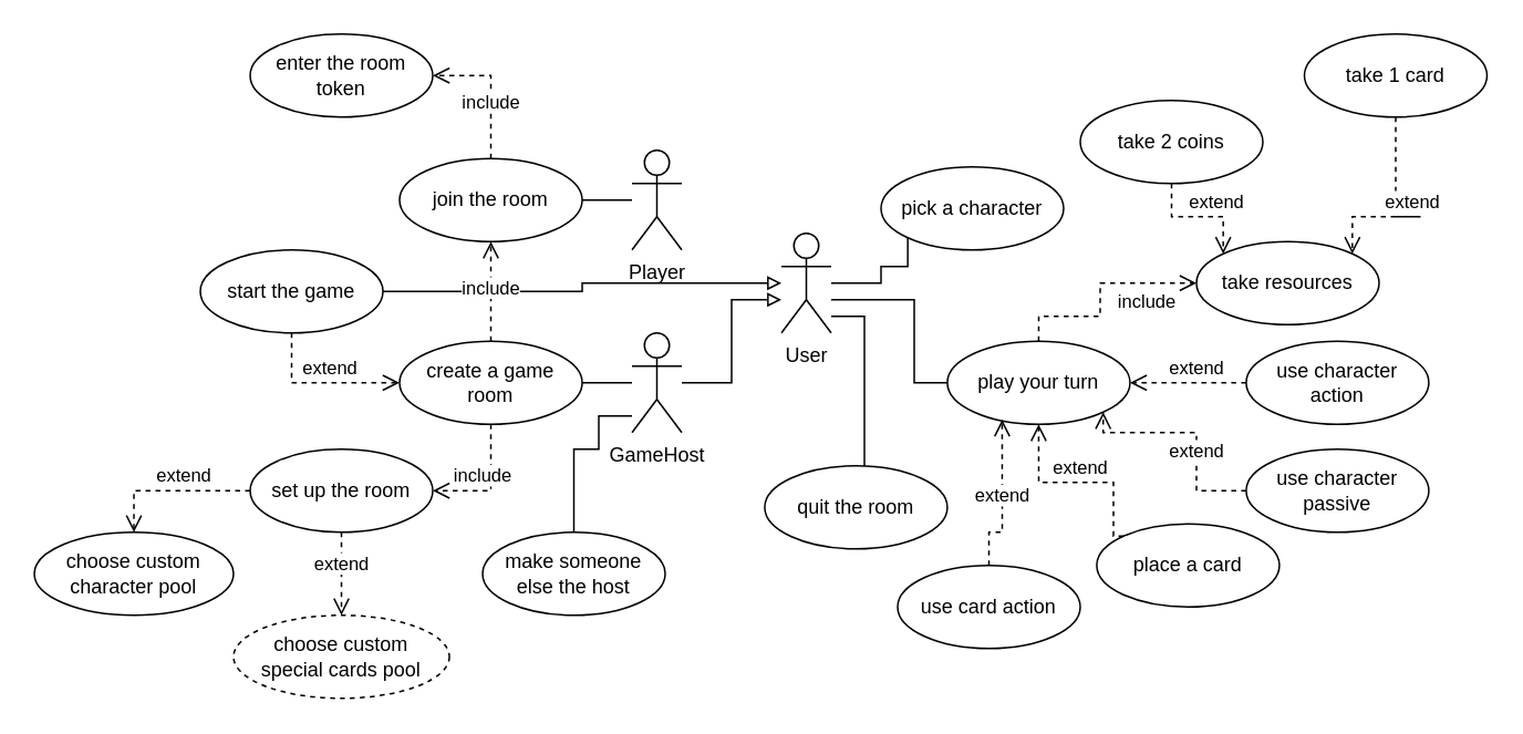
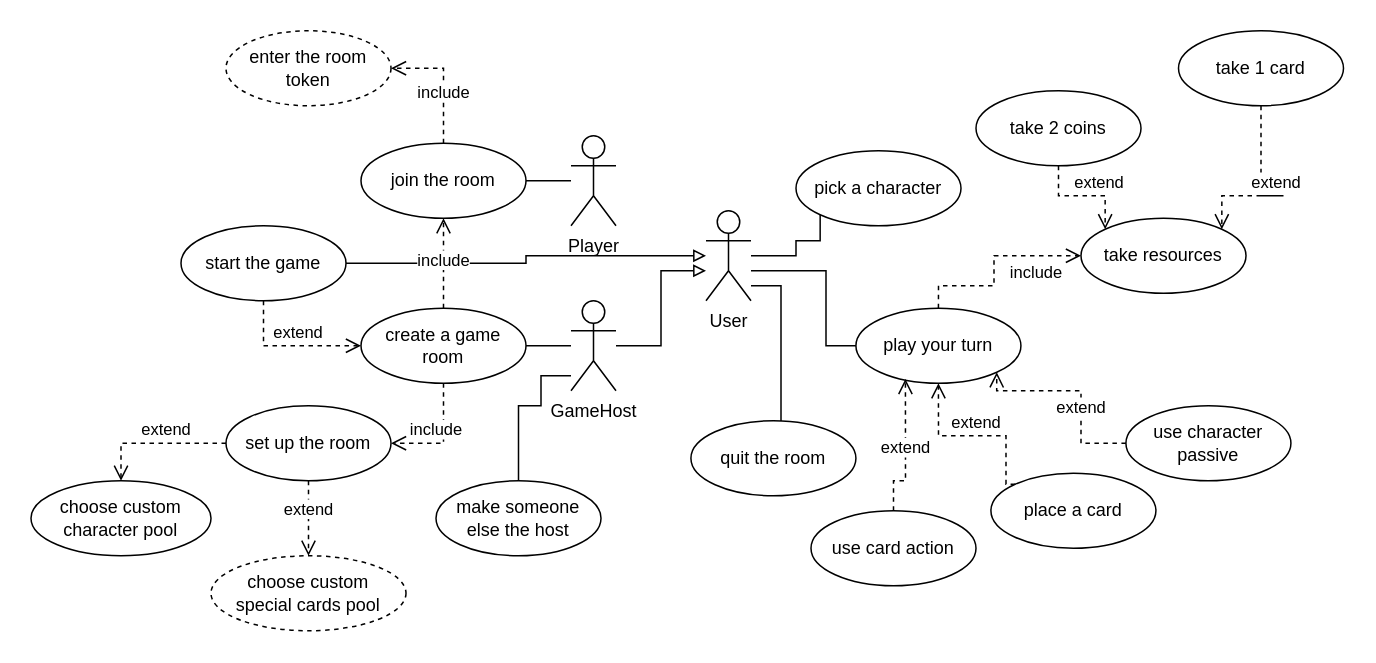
  <mxCell id="0" />
  <mxCell id="1" parent="0" />
  <mxCell id="2" value="" style="edgeStyle=orthogonalEdgeStyle;rounded=0;orthogonalLoop=1;jettySize=auto;html=1;startArrow=none;startFill=0;endArrow=none;endFill=0;" edge="1" parent="1" source="4" target="16"><mxGeometry relative="1" as="geometry"><Array as="points" /></mxGeometry></mxCell>
  <mxCell id="3" value="" style="edgeStyle=orthogonalEdgeStyle;rounded=0;orthogonalLoop=1;jettySize=auto;html=1;startArrow=none;startFill=0;endArrow=none;endFill=0;" edge="1" parent="1" source="12" target="42"><mxGeometry relative="1" as="geometry"><Array as="points"><mxPoint x="520" y="190" /></Array></mxGeometry></mxCell>
  <mxCell id="4" value="Player" style="shape=umlActor;verticalLabelPosition=bottom;verticalAlign=top;html=1;outlineConnect=0;" vertex="1" parent="1"><mxGeometry x="380" y="90" width="30" height="60" as="geometry" /></mxCell>
  <mxCell id="5" value="create a game&lt;br&gt;room" style="ellipse;whiteSpace=wrap;html=1;" vertex="1" parent="1"><mxGeometry x="240" y="205" width="110" height="50" as="geometry" /></mxCell>
  <mxCell id="6" value="" style="edgeStyle=orthogonalEdgeStyle;rounded=0;orthogonalLoop=1;jettySize=auto;html=1;startArrow=none;startFill=0;endArrow=none;endFill=0;entryX=1;entryY=0.5;entryDx=0;entryDy=0;" edge="1" parent="1" source="8" target="5"><mxGeometry relative="1" as="geometry"><Array as="points" /></mxGeometry></mxCell>
  <mxCell id="7" value="" style="edgeStyle=orthogonalEdgeStyle;rounded=0;orthogonalLoop=1;jettySize=auto;html=1;startArrow=none;startFill=0;endArrow=none;endFill=0;entryX=0.5;entryY=0;entryDx=0;entryDy=0;" edge="1" parent="1" source="8" target="43"><mxGeometry relative="1" as="geometry"><Array as="points"><mxPoint x="360" y="250" /><mxPoint x="360" y="270" /><mxPoint x="345" y="270" /></Array></mxGeometry></mxCell>
  <mxCell id="8" value="GameHost" style="shape=umlActor;verticalLabelPosition=bottom;verticalAlign=top;html=1;outlineConnect=0;" vertex="1" parent="1"><mxGeometry x="380" y="200" width="30" height="60" as="geometry" /></mxCell>
  <mxCell id="9" style="edgeStyle=orthogonalEdgeStyle;rounded=0;orthogonalLoop=1;jettySize=auto;html=1;endArrow=none;endFill=0;startArrow=block;startFill=0;" edge="1" parent="1" source="12" target="17"><mxGeometry relative="1" as="geometry" /></mxCell>
  <mxCell id="10" value="" style="edgeStyle=orthogonalEdgeStyle;rounded=0;orthogonalLoop=1;jettySize=auto;html=1;startArrow=none;startFill=0;endArrow=none;endFill=0;entryX=0;entryY=1;entryDx=0;entryDy=0;" edge="1" parent="1" source="12" target="22"><mxGeometry relative="1" as="geometry"><Array as="points"><mxPoint x="530" y="170" /><mxPoint x="530" y="160" /><mxPoint x="546" y="160" /></Array></mxGeometry></mxCell>
  <mxCell id="11" value="" style="edgeStyle=orthogonalEdgeStyle;rounded=0;orthogonalLoop=1;jettySize=auto;html=1;startArrow=none;startFill=0;endArrow=none;endFill=0;entryX=0;entryY=0.5;entryDx=0;entryDy=0;" edge="1" parent="1" source="12" target="27"><mxGeometry relative="1" as="geometry"><Array as="points"><mxPoint x="550" y="180" /><mxPoint x="550" y="230" /></Array></mxGeometry></mxCell>
  <mxCell id="12" value="User" style="shape=umlActor;verticalLabelPosition=bottom;verticalAlign=top;html=1;outlineConnect=0;" vertex="1" parent="1"><mxGeometry x="470" y="140" width="30" height="60" as="geometry" /></mxCell>
  <mxCell id="13" style="edgeStyle=orthogonalEdgeStyle;rounded=0;orthogonalLoop=1;jettySize=auto;html=1;endArrow=none;endFill=0;startArrow=block;startFill=0;" edge="1" parent="1" source="12" target="8"><mxGeometry relative="1" as="geometry"><mxPoint x="-50" y="180" as="sourcePoint" /><mxPoint x="10" y="130" as="targetPoint" /><Array as="points"><mxPoint x="440" y="180" /><mxPoint x="440" y="230" /></Array></mxGeometry></mxCell>
  <mxCell id="14" value="set up the room" style="ellipse;whiteSpace=wrap;html=1;" vertex="1" parent="1"><mxGeometry x="150" y="270" width="110" height="50" as="geometry" /></mxCell>
  <mxCell id="15" value="include" style="html=1;verticalAlign=bottom;endArrow=open;dashed=1;endSize=8;rounded=0;edgeStyle=orthogonalEdgeStyle;exitX=0.5;exitY=1;exitDx=0;exitDy=0;entryX=1;entryY=0.5;entryDx=0;entryDy=0;" edge="1" parent="1" source="5" target="14"><mxGeometry x="0.2" relative="1" as="geometry"><mxPoint x="320" y="180" as="sourcePoint" /><mxPoint x="240" y="180" as="targetPoint" /><mxPoint as="offset" /></mxGeometry></mxCell>
  <mxCell id="16" value="join the room" style="ellipse;whiteSpace=wrap;html=1;" vertex="1" parent="1"><mxGeometry x="240" y="95" width="110" height="50" as="geometry" /></mxCell>
  <mxCell id="17" value="start the game" style="ellipse;whiteSpace=wrap;html=1;" vertex="1" parent="1"><mxGeometry x="120" y="150" width="110" height="50" as="geometry" /></mxCell>
  <mxCell id="18" value="include" style="html=1;verticalAlign=bottom;endArrow=open;dashed=1;endSize=8;rounded=0;edgeStyle=orthogonalEdgeStyle;exitX=0.5;exitY=0;exitDx=0;exitDy=0;entryX=0.5;entryY=1;entryDx=0;entryDy=0;" edge="1" parent="1" source="5" target="16"><mxGeometry x="-0.238" relative="1" as="geometry"><mxPoint x="305" y="300" as="sourcePoint" /><mxPoint x="360" y="325" as="targetPoint" /><mxPoint as="offset" /></mxGeometry></mxCell>
  <mxCell id="19" value="extend" style="html=1;verticalAlign=bottom;endArrow=open;dashed=1;endSize=8;rounded=0;edgeStyle=orthogonalEdgeStyle;exitX=0.5;exitY=1;exitDx=0;exitDy=0;entryX=0;entryY=0.5;entryDx=0;entryDy=0;" edge="1" parent="1" source="17" target="5"><mxGeometry x="0.112" relative="1" as="geometry"><mxPoint x="305" y="215" as="sourcePoint" /><mxPoint x="305" y="155" as="targetPoint" /><mxPoint as="offset" /><Array as="points"><mxPoint x="175" y="230" /></Array></mxGeometry></mxCell>
- <mxCell id="20" value="enter the room&lt;br&gt;token" style="ellipse;whiteSpace=wrap;html=1;" vertex="1" parent="1"><mxGeometry x="150" y="20" width="110" height="50" as="geometry" /></mxCell>
+ <mxCell id="20" value="enter the room&lt;br&gt;token" style="ellipse;whiteSpace=wrap;html=1;dashed=1;" vertex="1" parent="1"><mxGeometry x="150" y="20" width="110" height="50" as="geometry" /></mxCell>
  <mxCell id="21" value="include" style="html=1;verticalAlign=bottom;endArrow=open;dashed=1;endSize=8;rounded=0;edgeStyle=orthogonalEdgeStyle;exitX=0.5;exitY=0;exitDx=0;exitDy=0;entryX=1;entryY=0.5;entryDx=0;entryDy=0;" edge="1" parent="1" source="16" target="20"><mxGeometry x="-0.411" relative="1" as="geometry"><mxPoint x="305" y="215" as="sourcePoint" /><mxPoint x="305" y="155" as="targetPoint" /><mxPoint as="offset" /></mxGeometry></mxCell>
  <mxCell id="22" value="pick a character" style="ellipse;whiteSpace=wrap;html=1;" vertex="1" parent="1"><mxGeometry x="530" y="100" width="110" height="50" as="geometry" /></mxCell>
  <mxCell id="23" value="choose custom&lt;br&gt;character pool" style="ellipse;whiteSpace=wrap;html=1;" vertex="1" parent="1"><mxGeometry x="20" y="320" width="120" height="50" as="geometry" /></mxCell>
  <mxCell id="24" value="choose custom&lt;br&gt;special cards pool" style="ellipse;whiteSpace=wrap;html=1;dashed=1;" vertex="1" parent="1"><mxGeometry x="140" y="370" width="130" height="50" as="geometry" /></mxCell>
  <mxCell id="25" value="extend" style="html=1;verticalAlign=bottom;endArrow=open;dashed=1;endSize=8;rounded=0;edgeStyle=orthogonalEdgeStyle;exitX=0;exitY=0.5;exitDx=0;exitDy=0;entryX=0.5;entryY=0;entryDx=0;entryDy=0;" edge="1" parent="1" source="14" target="23"><mxGeometry x="-0.158" relative="1" as="geometry"><mxPoint x="185" y="210" as="sourcePoint" /><mxPoint x="250" y="240" as="targetPoint" /><mxPoint as="offset" /><Array as="points"><mxPoint x="80" y="295" /></Array></mxGeometry></mxCell>
  <mxCell id="26" value="extend" style="html=1;verticalAlign=bottom;endArrow=open;dashed=1;endSize=8;rounded=0;edgeStyle=orthogonalEdgeStyle;exitX=0.5;exitY=1;exitDx=0;exitDy=0;entryX=0.5;entryY=0;entryDx=0;entryDy=0;" edge="1" parent="1" source="14" target="24"><mxGeometry x="0.112" relative="1" as="geometry"><mxPoint x="185" y="210" as="sourcePoint" /><mxPoint x="250" y="240" as="targetPoint" /><mxPoint as="offset" /><Array as="points"><mxPoint x="205" y="350" /><mxPoint x="205" y="350" /></Array></mxGeometry></mxCell>
  <mxCell id="27" value="play your turn" style="ellipse;whiteSpace=wrap;html=1;" vertex="1" parent="1"><mxGeometry x="569.95" y="205" width="110" height="50" as="geometry" /></mxCell>
  <mxCell id="28" value="take resources" style="ellipse;whiteSpace=wrap;html=1;" vertex="1" parent="1"><mxGeometry x="720" y="145" width="110" height="50" as="geometry" /></mxCell>
  <mxCell id="29" value="take 2 coins" style="ellipse;whiteSpace=wrap;html=1;" vertex="1" parent="1"><mxGeometry x="650" y="60" width="110" height="50" as="geometry" /></mxCell>
  <mxCell id="30" value="extend" style="html=1;verticalAlign=bottom;endArrow=open;dashed=1;endSize=8;rounded=0;edgeStyle=orthogonalEdgeStyle;exitX=0.5;exitY=1;exitDx=0;exitDy=0;entryX=0;entryY=0;entryDx=0;entryDy=0;" edge="1" parent="1" source="29" target="28"><mxGeometry x="0.285" relative="1" as="geometry"><mxPoint x="225" y="340" as="sourcePoint" /><mxPoint x="225" y="390" as="targetPoint" /><mxPoint as="offset" /><Array as="points"><mxPoint x="704.95" y="130" /><mxPoint x="735.95" y="130" /></Array></mxGeometry></mxCell>
  <mxCell id="31" value="take 1 card" style="ellipse;whiteSpace=wrap;html=1;" vertex="1" parent="1"><mxGeometry x="785" y="20" width="110" height="50" as="geometry" /></mxCell>
  <mxCell id="32" value="extend" style="html=1;verticalAlign=bottom;endArrow=open;dashed=1;endSize=8;rounded=0;edgeStyle=orthogonalEdgeStyle;exitX=0.5;exitY=1;exitDx=0;exitDy=0;entryX=1;entryY=0;entryDx=0;entryDy=0;" edge="1" parent="1" source="31" target="28"><mxGeometry x="0.152" relative="1" as="geometry"><mxPoint x="830" y="76.19" as="sourcePoint" /><mxPoint x="850.456" y="133.814" as="targetPoint" /><mxPoint as="offset" /><Array as="points"><mxPoint x="854.95" y="130" /><mxPoint x="814.95" y="130" /></Array></mxGeometry></mxCell>
  <mxCell id="33" value="include" style="html=1;verticalAlign=bottom;endArrow=open;dashed=1;endSize=8;rounded=0;edgeStyle=orthogonalEdgeStyle;exitX=0.5;exitY=0;exitDx=0;exitDy=0;entryX=0;entryY=0.5;entryDx=0;entryDy=0;" edge="1" parent="1" source="27" target="28"><mxGeometry x="0.538" y="-20" relative="1" as="geometry"><mxPoint x="661.891" y="192.322" as="sourcePoint" /><mxPoint x="719.95" y="212" as="targetPoint" /><mxPoint as="offset" /><Array as="points"><mxPoint x="624.95" y="190" /><mxPoint x="661.95" y="190" /><mxPoint x="661.95" y="170" /></Array></mxGeometry></mxCell>
  <mxCell id="34" value="place a card" style="ellipse;whiteSpace=wrap;html=1;" vertex="1" parent="1"><mxGeometry x="659.95" y="315" width="110" height="50" as="geometry" /></mxCell>
  <mxCell id="35" value="extend" style="html=1;verticalAlign=bottom;endArrow=open;dashed=1;endSize=8;rounded=0;edgeStyle=orthogonalEdgeStyle;exitX=0;exitY=0;exitDx=0;exitDy=0;entryX=0.5;entryY=1;entryDx=0;entryDy=0;" edge="1" parent="1" source="34" target="27"><mxGeometry x="-0.013" relative="1" as="geometry"><mxPoint x="733" y="130" as="sourcePoint" /><mxPoint x="764.109" y="167.322" as="targetPoint" /><mxPoint as="offset" /><Array as="points"><mxPoint x="669.95" y="322" /><mxPoint x="669.95" y="290" /><mxPoint x="624.95" y="290" /></Array></mxGeometry></mxCell>
- <mxCell id="36" value="use character action" style="ellipse;whiteSpace=wrap;html=1;" vertex="1" parent="1"><mxGeometry x="749.95" y="205" width="110" height="50" as="geometry" /></mxCell>
  <mxCell id="37" value="use character passive" style="ellipse;whiteSpace=wrap;html=1;" vertex="1" parent="1"><mxGeometry x="749.95" y="270" width="110" height="50" as="geometry" /></mxCell>
  <mxCell id="38" value="extend" style="html=1;verticalAlign=bottom;endArrow=open;dashed=1;endSize=8;rounded=0;edgeStyle=orthogonalEdgeStyle;entryX=1;entryY=1;entryDx=0;entryDy=0;exitX=0;exitY=0.5;exitDx=0;exitDy=0;" edge="1" parent="1" source="37" target="27"><mxGeometry x="-0.325" relative="1" as="geometry"><mxPoint x="685.95" y="300" as="sourcePoint" /><mxPoint x="634.95" y="265" as="targetPoint" /><mxPoint as="offset" /><Array as="points"><mxPoint x="719.95" y="295" /><mxPoint x="719.95" y="260" /><mxPoint x="663.95" y="260" /></Array></mxGeometry></mxCell>
- <mxCell id="39" value="extend" style="html=1;verticalAlign=bottom;endArrow=open;dashed=1;endSize=8;rounded=0;edgeStyle=orthogonalEdgeStyle;entryX=1;entryY=0.5;entryDx=0;entryDy=0;exitX=0;exitY=0.5;exitDx=0;exitDy=0;" edge="1" parent="1" source="36" target="27"><mxGeometry x="-0.143" relative="1" as="geometry"><mxPoint x="759.95" y="305" as="sourcePoint" /><mxPoint x="673.841" y="257.678" as="targetPoint" /><mxPoint as="offset" /><Array as="points"><mxPoint x="709.95" y="230" /><mxPoint x="709.95" y="230" /></Array></mxGeometry></mxCell>
  <mxCell id="40" value="use card action" style="ellipse;whiteSpace=wrap;html=1;" vertex="1" parent="1"><mxGeometry x="540" y="340" width="110" height="50" as="geometry" /></mxCell>
  <mxCell id="41" value="extend" style="html=1;verticalAlign=bottom;endArrow=open;dashed=1;endSize=8;rounded=0;edgeStyle=orthogonalEdgeStyle;entryX=0.3;entryY=0.943;entryDx=0;entryDy=0;exitX=0.5;exitY=0;exitDx=0;exitDy=0;entryPerimeter=0;" edge="1" parent="1" source="40" target="27"><mxGeometry x="-0.143" relative="1" as="geometry"><mxPoint x="679.95" y="490" as="sourcePoint" /><mxPoint x="599.95" y="415" as="targetPoint" /><mxPoint as="offset" /><Array as="points"><mxPoint x="594.95" y="320" /><mxPoint x="602.95" y="320" /></Array></mxGeometry></mxCell>
  <mxCell id="42" value="quit the room" style="ellipse;whiteSpace=wrap;html=1;" vertex="1" parent="1"><mxGeometry x="459.95" y="280" width="110" height="50" as="geometry" /></mxCell>
  <mxCell id="43" value="make someone&lt;br&gt;else the host" style="ellipse;whiteSpace=wrap;html=1;" vertex="1" parent="1"><mxGeometry x="290" y="320" width="110" height="50" as="geometry" /></mxCell>
